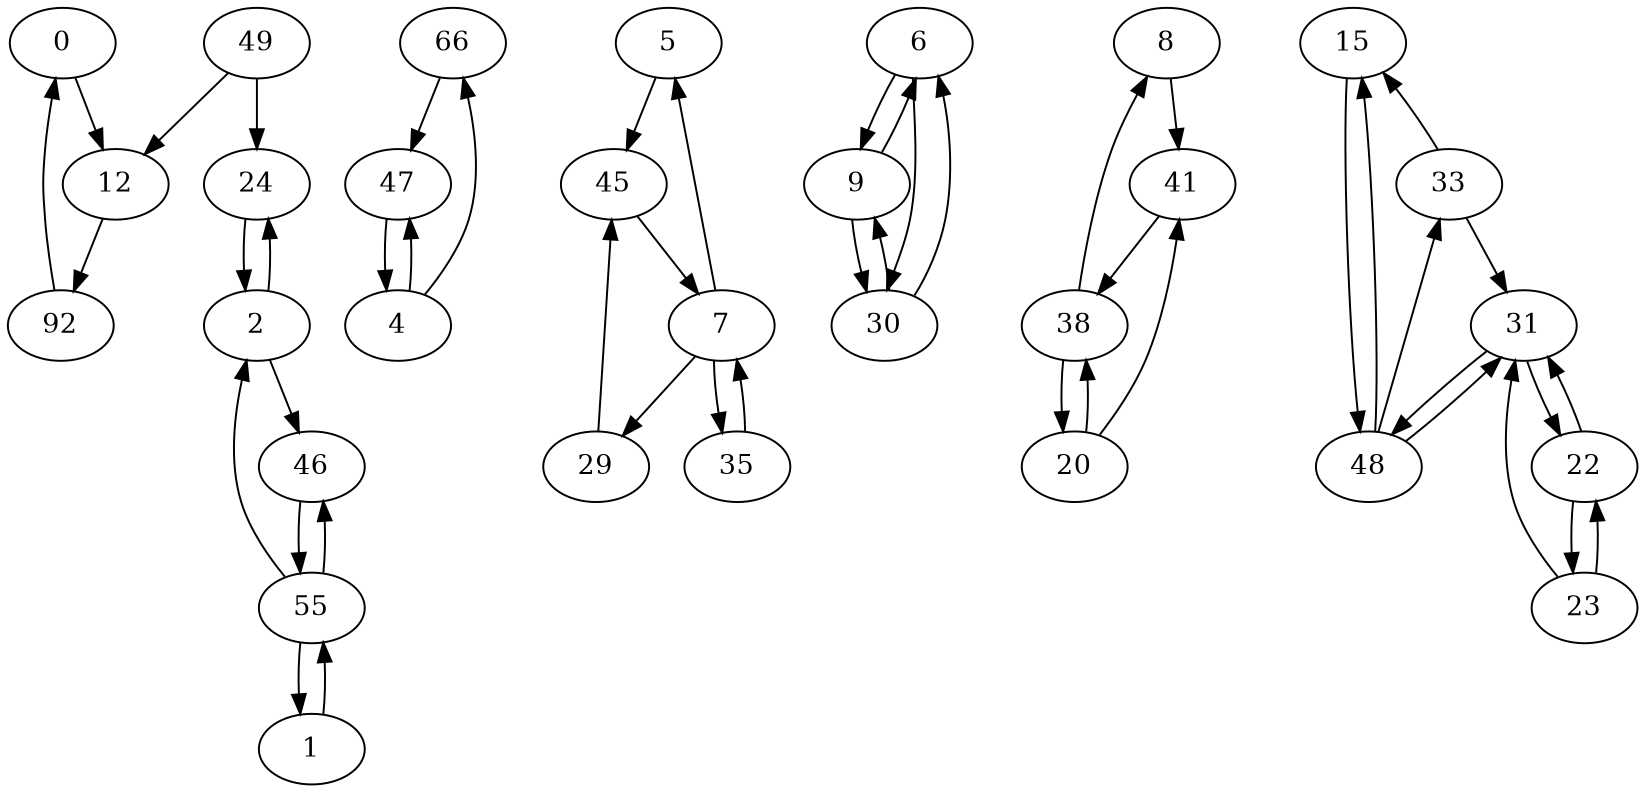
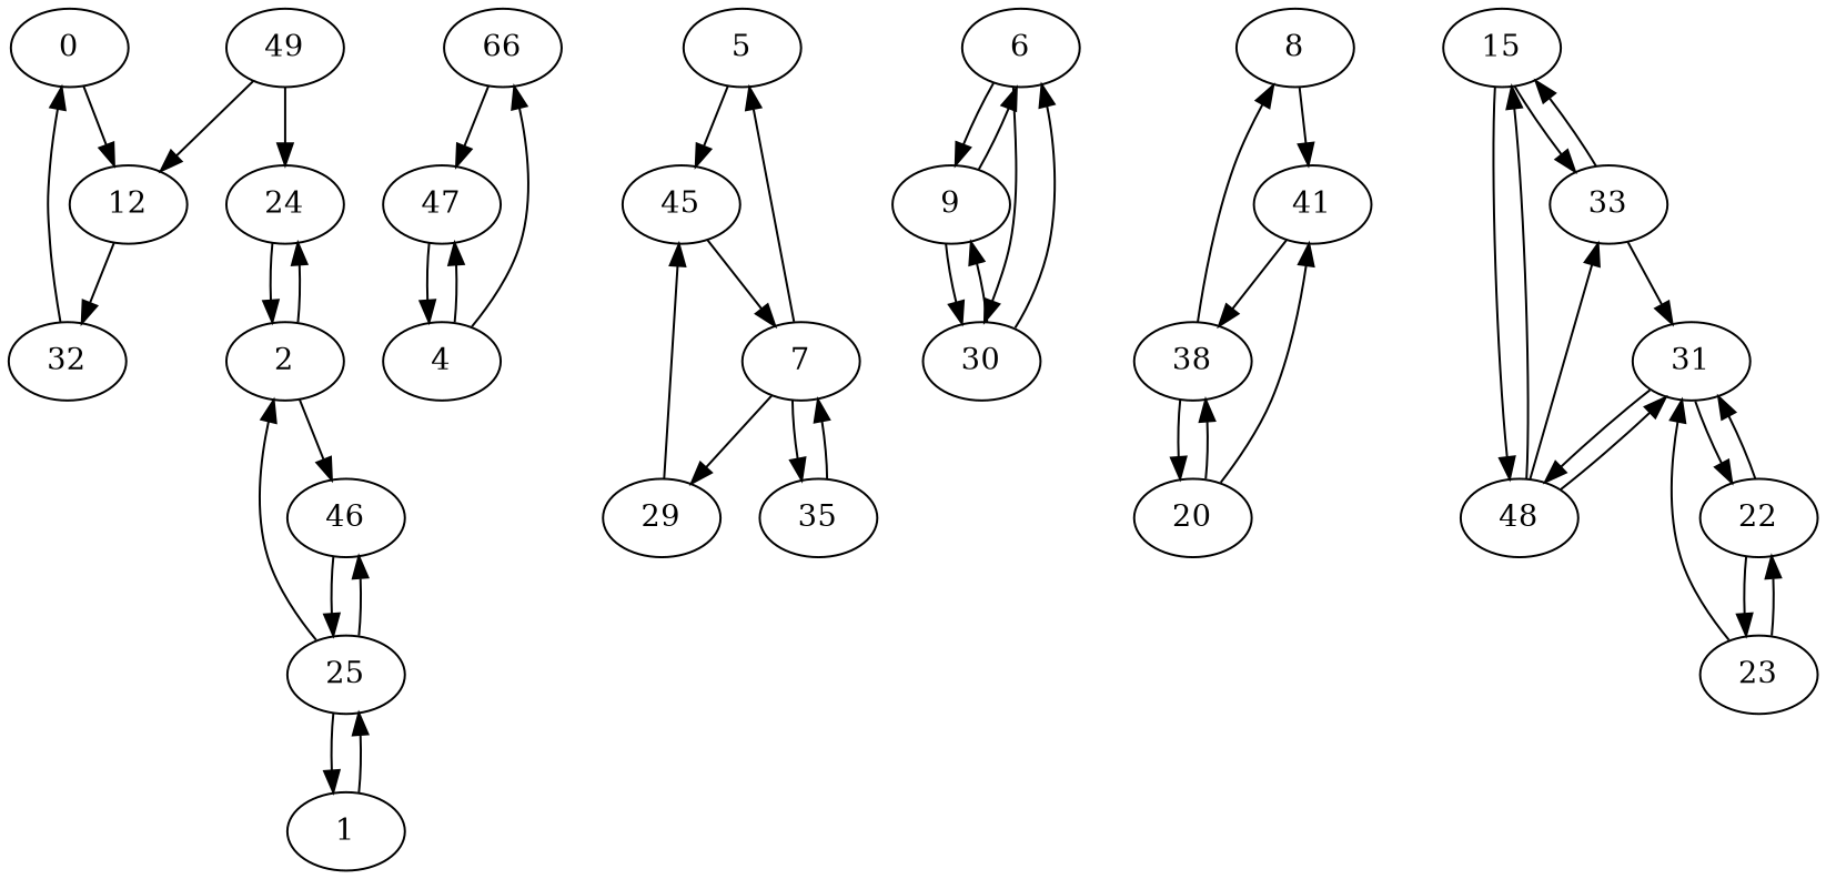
  digraph {
    0
    12
-   32 [label=92]
+   32
    1
-   25 [label=55]
+   25
    2
    46
    24
    49
    n10 [label=66]
    4
    47
    5
    45
    7
    29
    35
    6
    9
    30
    8
    41
    38
    20
    15
    33
    48
    31
    22
    23
    0 -> 12
    12 -> 32
    32 -> 0
    1 -> 25
    25 -> 1
    25 -> 2
    25 -> 46
    2 -> 46
    2 -> 24
    46 -> 25
    24 -> 2
    49 -> 12
    49 -> 24
    n10 -> 47
    4 -> n10
    4 -> 47
    47 -> 4
    5 -> 45
    45 -> 7
    7 -> 5
    7 -> 29
    7 -> 35
    29 -> 45
    35 -> 7
    6 -> 9
    6 -> 30
    9 -> 6
    9 -> 30
    30 -> 6
    30 -> 9
    8 -> 41
    41 -> 38
    38 -> 8
    38 -> 20
    20 -> 41
    20 -> 38
+   15 -> 33
    15 -> 48
    33 -> 15
    33 -> 31
    48 -> 15
    48 -> 33
    48 -> 31
    31 -> 48
    31 -> 22
    22 -> 31
    22 -> 23
    23 -> 31
    23 -> 22
  }
